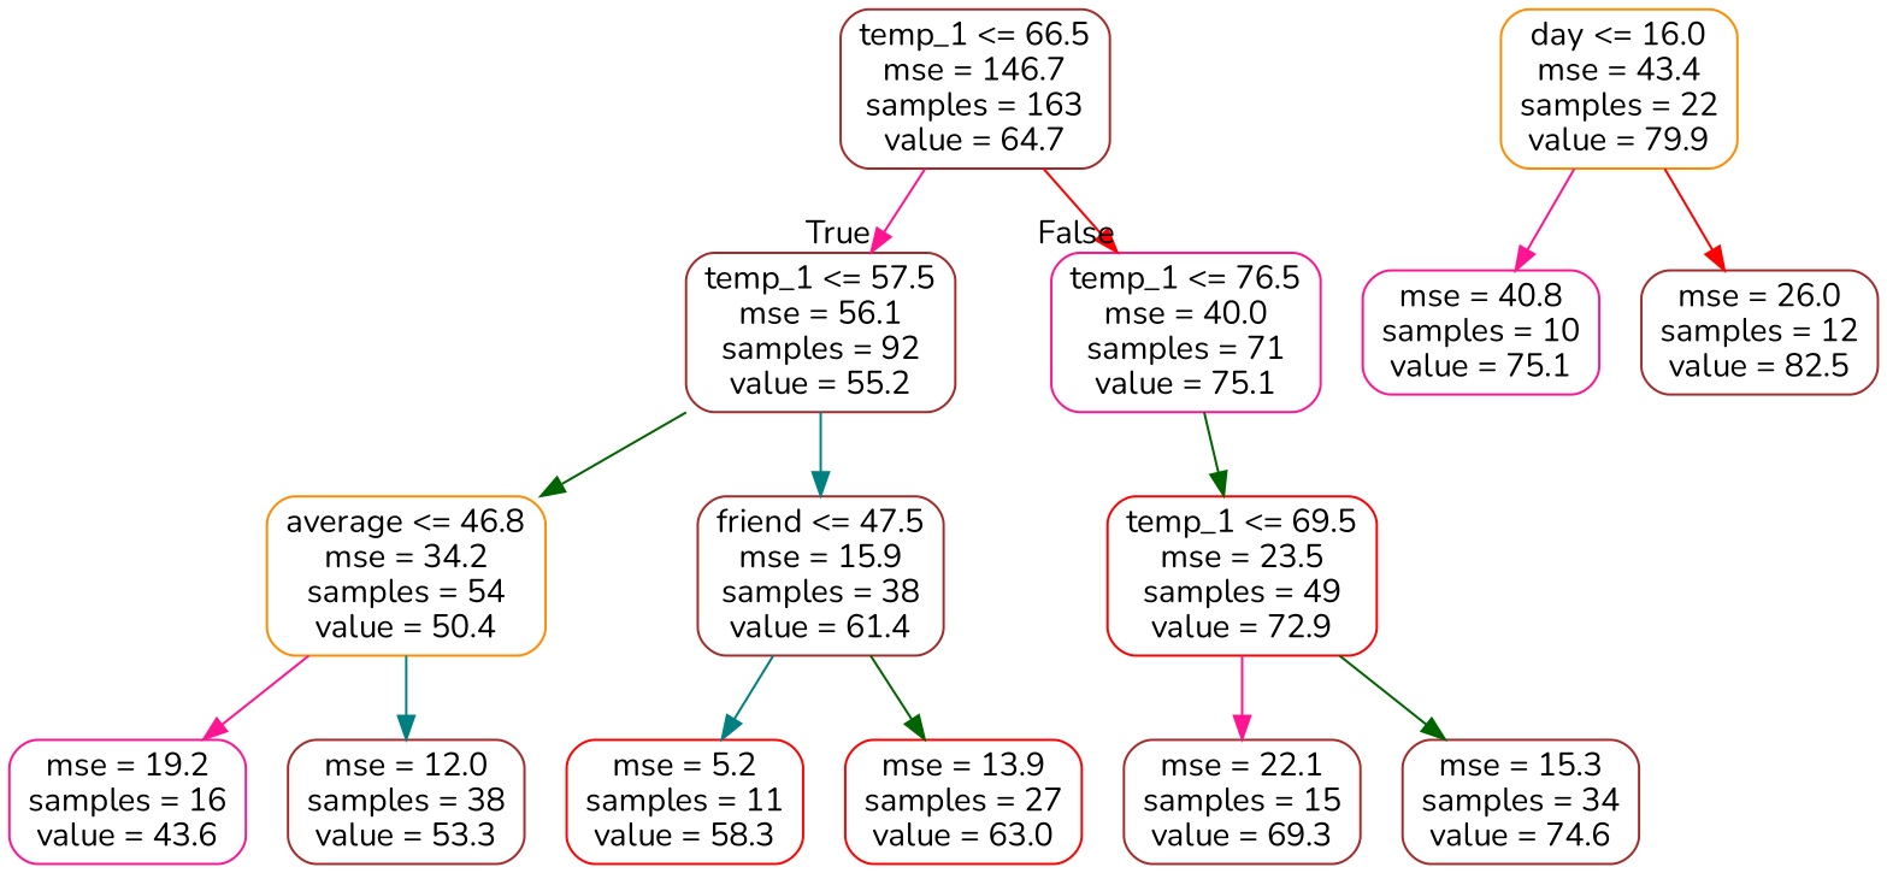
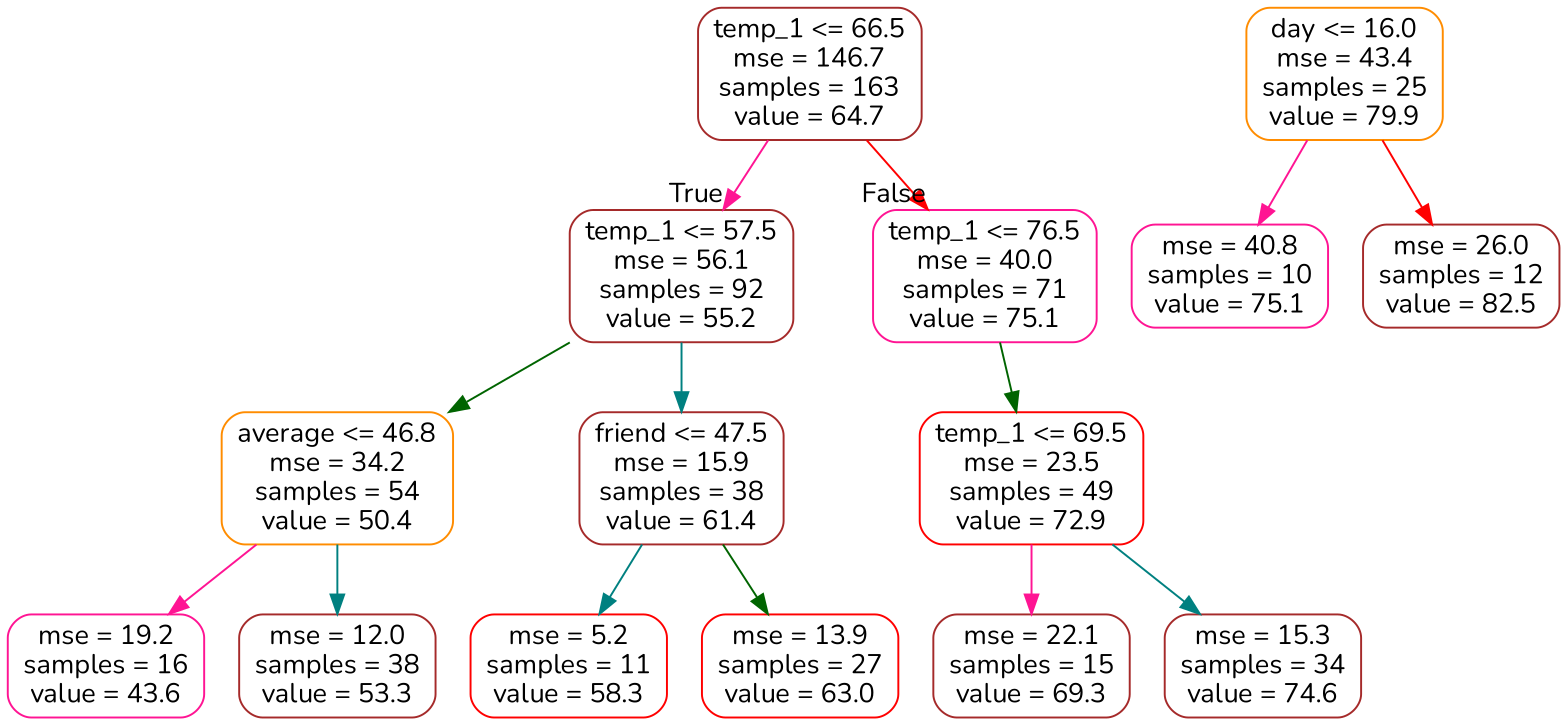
  digraph {
    fontname=Nunito
    node [color=brown fontname=Nunito shape=box style=rounded]
    edge [color=deeppink fontname=Nunito]
    n1 [label="temp_1 <= 66.5\nmse = 146.7\nsamples = 163\nvalue = 64.7"]
    n2 [label="temp_1 <= 57.5\nmse = 56.1\nsamples = 92\nvalue = 55.2"]
    n3 [color=deeppink label="temp_1 <= 76.5\nmse = 40.0\nsamples = 71\nvalue = 75.1"]
    n4 [color=darkorange label="average <= 46.8\nmse = 34.2\nsamples = 54\nvalue = 50.4"]
    n5 [label="friend <= 47.5\nmse = 15.9\nsamples = 38\nvalue = 61.4"]
    n6 [color=red label="temp_1 <= 69.5\nmse = 23.5\nsamples = 49\nvalue = 72.9"]
    n7 [color=deeppink label="mse = 19.2\nsamples = 16\nvalue = 43.6"]
    n8 [label="mse = 12.0\nsamples = 38\nvalue = 53.3"]
    n9 [color=red label="mse = 5.2\nsamples = 11\nvalue = 58.3"]
    n10 [color=red label="mse = 13.9\nsamples = 27\nvalue = 63.0"]
    n11 [label="mse = 22.1\nsamples = 15\nvalue = 69.3"]
    n12 [label="mse = 15.3\nsamples = 34\nvalue = 74.6"]
-   n13 [color=darkorange label="day <= 16.0\nmse = 43.4\nsamples = 22\nvalue = 79.9"]
+   n13 [color=darkorange label="day <= 16.0\nmse = 43.4\nsamples = 25\nvalue = 79.9"]
    n14 [color=deeppink label="mse = 40.8\nsamples = 10\nvalue = 75.1"]
    n15 [label="mse = 26.0\nsamples = 12\nvalue = 82.5"]
    n1 -> n2 [headlabel=True labelangle=45 labeldistance=2.5]
    n1 -> n3 [color=red headlabel=False labelangle=-45 labeldistance=2.5]
    n2 -> n4 [color=darkgreen]
    n2 -> n5 [color=teal]
    n3 -> n6 [color=darkgreen]
    n4 -> n7
    n4 -> n8 [color=teal]
    n5 -> n9 [color=teal]
    n5 -> n10 [color=darkgreen]
    n6 -> n11
-   n6 -> n12 [color=darkgreen]
+   n6 -> n12 [color=teal]
    n13 -> n14
    n13 -> n15 [color=red]
  }
